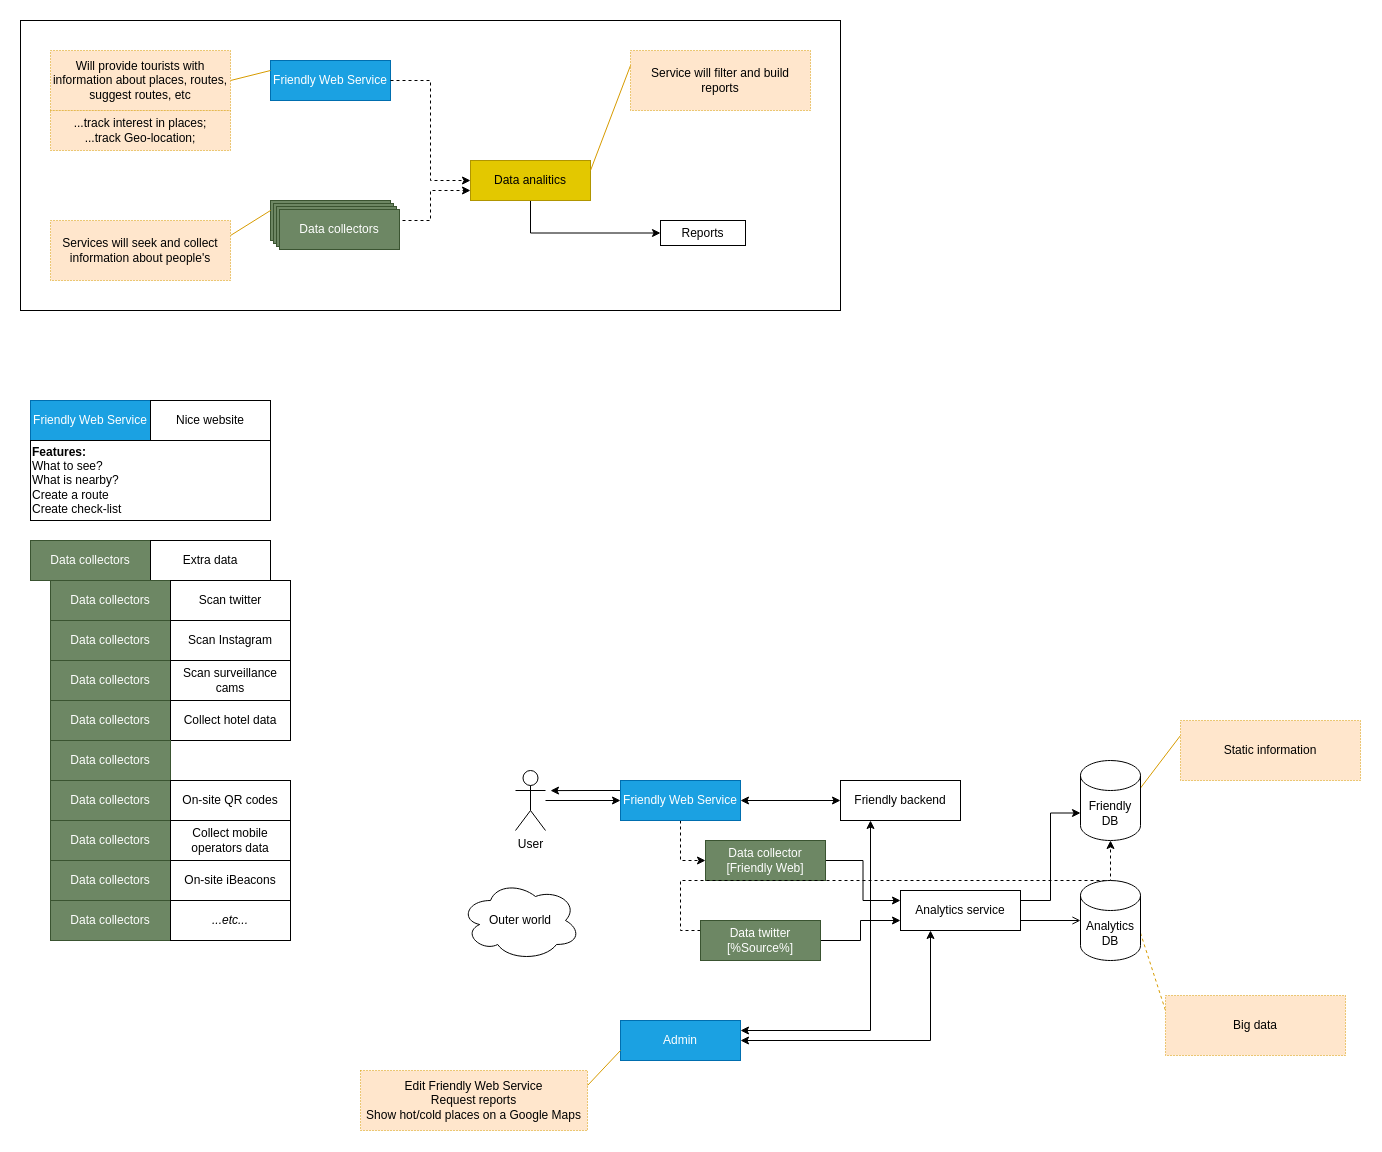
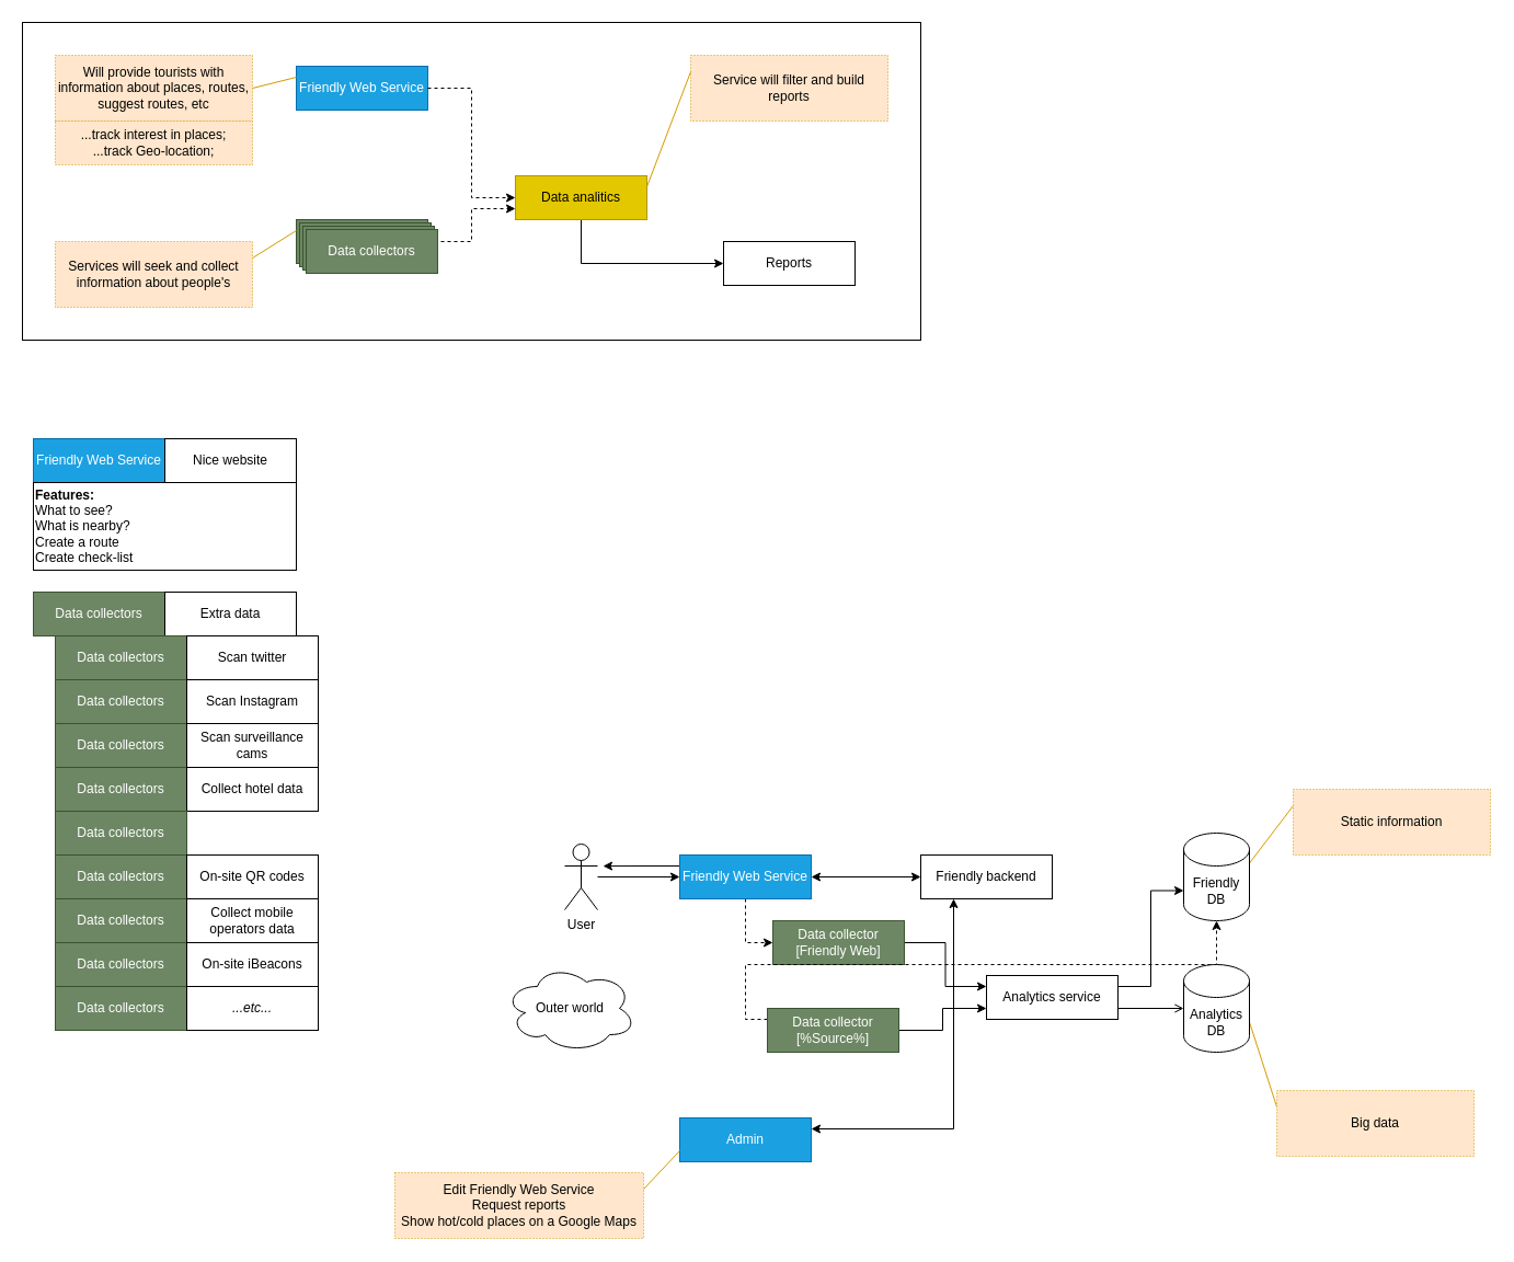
  <mxCell id="0" />
  <mxCell id="1" parent="0" />
  <mxCell id="2" value="" style="rounded=0;whiteSpace=wrap;html=1;fillColor=none;container=0;" parent="1" vertex="1"><mxGeometry x="20" y="20" width="820" height="290" as="geometry" /></mxCell>
  <mxCell id="3" value="Data collectors" style="rounded=0;whiteSpace=wrap;html=1;fillColor=#6d8764;strokeColor=#3A5431;fontColor=#ffffff;container=0;" parent="1" vertex="1"><mxGeometry x="270" y="200" width="120" height="40" as="geometry" /></mxCell>
  <mxCell id="4" value="Friendly Web Service " style="rounded=0;whiteSpace=wrap;html=1;fillColor=#1ba1e2;strokeColor=#006EAF;fontColor=#ffffff;container=0;" parent="1" vertex="1"><mxGeometry x="270" y="60" width="120" height="40" as="geometry" /></mxCell>
  <mxCell id="5" value="Data collectors" style="rounded=0;whiteSpace=wrap;html=1;fillColor=#6d8764;strokeColor=#3A5431;fontColor=#ffffff;container=0;" parent="1" vertex="1"><mxGeometry x="273" y="203" width="120" height="40" as="geometry" /></mxCell>
  <mxCell id="6" value="Data collectors" style="rounded=0;whiteSpace=wrap;html=1;fillColor=#6d8764;strokeColor=#3A5431;fontColor=#ffffff;container=0;" parent="1" vertex="1"><mxGeometry x="276" y="206" width="120" height="40" as="geometry" /></mxCell>
  <mxCell id="7" style="edgeStyle=orthogonalEdgeStyle;rounded=0;orthogonalLoop=1;jettySize=auto;html=1;entryX=0;entryY=0.75;entryDx=0;entryDy=0;dashed=1;" parent="1" source="3" target="10" edge="1"><mxGeometry relative="1" as="geometry" /></mxCell>
  <mxCell id="8" value="Data collectors" style="rounded=0;whiteSpace=wrap;html=1;fillColor=#6d8764;strokeColor=#3A5431;fontColor=#ffffff;container=0;" parent="1" vertex="1"><mxGeometry x="279" y="209" width="120" height="40" as="geometry" /></mxCell>
  <mxCell id="9" style="edgeStyle=orthogonalEdgeStyle;rounded=0;orthogonalLoop=1;jettySize=auto;html=1;exitX=0.5;exitY=1;exitDx=0;exitDy=0;entryX=0;entryY=0.5;entryDx=0;entryDy=0;" parent="1" source="10" target="60" edge="1"><mxGeometry relative="1" as="geometry" /></mxCell>
  <mxCell id="10" value="Data analitics" style="rounded=0;whiteSpace=wrap;html=1;fillColor=#e3c800;strokeColor=#B09500;fontColor=#000000;container=0;" parent="1" vertex="1"><mxGeometry x="470" y="160" width="120" height="40" as="geometry" /></mxCell>
  <mxCell id="11" style="edgeStyle=orthogonalEdgeStyle;rounded=0;orthogonalLoop=1;jettySize=auto;html=1;exitX=1;exitY=0.5;exitDx=0;exitDy=0;entryX=0;entryY=0.5;entryDx=0;entryDy=0;dashed=1;" parent="1" source="4" target="10" edge="1"><mxGeometry relative="1" as="geometry" /></mxCell>
  <mxCell id="12" style="rounded=0;orthogonalLoop=1;jettySize=auto;html=1;exitX=1;exitY=0.5;exitDx=0;exitDy=0;entryX=0;entryY=0.25;entryDx=0;entryDy=0;strokeColor=#D79B00;endArrow=none;endFill=0;" parent="1" source="13" target="4" edge="1"><mxGeometry relative="1" as="geometry" /></mxCell>
  <mxCell id="13" value="Will provide tourists with information about places, routes, suggest routes, etc" style="rounded=0;whiteSpace=wrap;html=1;dashed=1;dashPattern=1 2;fillColor=#ffe6cc;strokeColor=#d79b00;container=0;" parent="1" vertex="1"><mxGeometry x="50" y="50" width="180" height="60" as="geometry" /></mxCell>
  <mxCell id="14" value="&lt;div&gt;...track interest in places;&lt;/div&gt;&lt;div&gt;...track Geo-location;&lt;br&gt; &lt;/div&gt;" style="rounded=0;whiteSpace=wrap;html=1;dashed=1;dashPattern=1 2;fillColor=#ffe6cc;strokeColor=#d79b00;container=0;" parent="1" vertex="1"><mxGeometry x="50" y="110" width="180" height="40" as="geometry" /></mxCell>
  <mxCell id="15" style="rounded=0;orthogonalLoop=1;jettySize=auto;html=1;exitX=1;exitY=0.25;exitDx=0;exitDy=0;entryX=0;entryY=0.25;entryDx=0;entryDy=0;endArrow=none;endFill=0;strokeColor=#D79B00;" parent="1" source="16" target="3" edge="1"><mxGeometry relative="1" as="geometry" /></mxCell>
  <mxCell id="16" value="Services will seek and collect information about people's" style="rounded=0;whiteSpace=wrap;html=1;dashed=1;dashPattern=1 2;fillColor=#ffe6cc;strokeColor=#d79b00;container=0;" parent="1" vertex="1"><mxGeometry x="50" y="220" width="180" height="60" as="geometry" /></mxCell>
  <mxCell id="17" value="Service will filter and build reports" style="rounded=0;whiteSpace=wrap;html=1;dashed=1;dashPattern=1 2;fillColor=#ffe6cc;strokeColor=#d79b00;container=0;" parent="1" vertex="1"><mxGeometry x="630" y="50" width="180" height="60" as="geometry" /></mxCell>
  <mxCell id="18" style="rounded=0;orthogonalLoop=1;jettySize=auto;html=1;exitX=1;exitY=0.25;exitDx=0;exitDy=0;entryX=0;entryY=0.25;entryDx=0;entryDy=0;endArrow=none;endFill=0;strokeColor=#D79B00;" parent="1" source="10" target="17" edge="1"><mxGeometry relative="1" as="geometry" /></mxCell>
  <mxCell id="19" value="Friendly Web Service " style="rounded=0;whiteSpace=wrap;html=1;fillColor=#1ba1e2;strokeColor=#006EAF;fontColor=#ffffff;container=0;" parent="1" vertex="1"><mxGeometry x="30" y="400" width="120" height="40" as="geometry" /></mxCell>
  <mxCell id="20" value="Nice website" style="rounded=0;whiteSpace=wrap;html=1;" parent="1" vertex="1"><mxGeometry x="150" y="400" width="120" height="40" as="geometry" /></mxCell>
  <mxCell id="21" value="&lt;div align=&quot;left&quot;&gt;&lt;b&gt;Features:&lt;/b&gt;&lt;/div&gt;&lt;div align=&quot;left&quot;&gt;What to see?&lt;/div&gt;&lt;div align=&quot;left&quot;&gt;What is nearby?&lt;/div&gt;&lt;div align=&quot;left&quot;&gt;Create a route&lt;br&gt;&lt;/div&gt;&lt;div align=&quot;left&quot;&gt;Create check-list &lt;br&gt;&lt;/div&gt;" style="rounded=0;whiteSpace=wrap;html=1;align=left;" parent="1" vertex="1"><mxGeometry x="30" y="440" width="240" height="80" as="geometry" /></mxCell>
  <mxCell id="22" value="Data collectors" style="rounded=0;whiteSpace=wrap;html=1;fillColor=#6d8764;strokeColor=#3A5431;fontColor=#ffffff;container=0;" parent="1" vertex="1"><mxGeometry x="30" y="540" width="120" height="40" as="geometry" /></mxCell>
  <mxCell id="23" value="Extra data" style="rounded=0;whiteSpace=wrap;html=1;" parent="1" vertex="1"><mxGeometry x="150" y="540" width="120" height="40" as="geometry" /></mxCell>
  <mxCell id="24" value="Data collectors" style="rounded=0;whiteSpace=wrap;html=1;fillColor=#6d8764;strokeColor=#3A5431;fontColor=#ffffff;container=0;" parent="1" vertex="1"><mxGeometry x="50" y="580" width="120" height="40" as="geometry" /></mxCell>
  <mxCell id="25" value="Scan twitter" style="rounded=0;whiteSpace=wrap;html=1;" parent="1" vertex="1"><mxGeometry x="170" y="580" width="120" height="40" as="geometry" /></mxCell>
  <mxCell id="26" value="Data collectors" style="rounded=0;whiteSpace=wrap;html=1;fillColor=#6d8764;strokeColor=#3A5431;fontColor=#ffffff;container=0;" parent="1" vertex="1"><mxGeometry x="50" y="620" width="120" height="40" as="geometry" /></mxCell>
  <mxCell id="27" value="Scan Instagram" style="rounded=0;whiteSpace=wrap;html=1;" parent="1" vertex="1"><mxGeometry x="170" y="620" width="120" height="40" as="geometry" /></mxCell>
  <mxCell id="28" value="Data collectors" style="rounded=0;whiteSpace=wrap;html=1;fillColor=#6d8764;strokeColor=#3A5431;fontColor=#ffffff;container=0;" parent="1" vertex="1"><mxGeometry x="50" y="660" width="120" height="40" as="geometry" /></mxCell>
  <mxCell id="29" value="Scan surveillance cams" style="rounded=0;whiteSpace=wrap;html=1;" parent="1" vertex="1"><mxGeometry x="170" y="660" width="120" height="40" as="geometry" /></mxCell>
  <mxCell id="30" value="Data collectors" style="rounded=0;whiteSpace=wrap;html=1;fillColor=#6d8764;strokeColor=#3A5431;fontColor=#ffffff;container=0;" parent="1" vertex="1"><mxGeometry x="50" y="700" width="120" height="40" as="geometry" /></mxCell>
  <mxCell id="31" value="Collect hotel data" style="rounded=0;whiteSpace=wrap;html=1;" parent="1" vertex="1"><mxGeometry x="170" y="700" width="120" height="40" as="geometry" /></mxCell>
  <mxCell id="32" value="Data collectors" style="rounded=0;whiteSpace=wrap;html=1;fillColor=#6d8764;strokeColor=#3A5431;fontColor=#ffffff;container=0;" parent="1" vertex="1"><mxGeometry x="50" y="740" width="120" height="40" as="geometry" /></mxCell>
  <mxCell id="33" value="Data collectors" style="rounded=0;whiteSpace=wrap;html=1;fillColor=#6d8764;strokeColor=#3A5431;fontColor=#ffffff;container=0;" parent="1" vertex="1"><mxGeometry x="50" y="900" width="120" height="40" as="geometry" /></mxCell>
  <mxCell id="34" value="&lt;i&gt;...etc...&lt;/i&gt;" style="rounded=0;whiteSpace=wrap;html=1;" parent="1" vertex="1"><mxGeometry x="170" y="900" width="120" height="40" as="geometry" /></mxCell>
  <mxCell id="35" style="edgeStyle=orthogonalEdgeStyle;rounded=0;orthogonalLoop=1;jettySize=auto;html=1;exitX=0.5;exitY=1;exitDx=0;exitDy=0;entryX=0;entryY=0.5;entryDx=0;entryDy=0;dashed=1;" parent="1" source="38" target="40" edge="1"><mxGeometry relative="1" as="geometry" /></mxCell>
  <mxCell id="36" style="edgeStyle=orthogonalEdgeStyle;rounded=0;orthogonalLoop=1;jettySize=auto;html=1;exitX=0;exitY=0.25;exitDx=0;exitDy=0;" parent="1" source="38" edge="1"><mxGeometry relative="1" as="geometry"><mxPoint x="550" y="790.111" as="targetPoint" /></mxGeometry></mxCell>
  <mxCell id="37" style="edgeStyle=orthogonalEdgeStyle;rounded=0;orthogonalLoop=1;jettySize=auto;html=1;exitX=1;exitY=0.5;exitDx=0;exitDy=0;entryX=0;entryY=0.5;entryDx=0;entryDy=0;startArrow=classic;startFill=1;" parent="1" source="38" target="41" edge="1"><mxGeometry relative="1" as="geometry" /></mxCell>
  <mxCell id="38" value="Friendly Web Service " style="rounded=0;whiteSpace=wrap;html=1;fillColor=#1ba1e2;strokeColor=#006EAF;fontColor=#ffffff;container=0;" parent="1" vertex="1"><mxGeometry x="620" y="780" width="120" height="40" as="geometry" /></mxCell>
  <mxCell id="39" style="edgeStyle=orthogonalEdgeStyle;rounded=0;orthogonalLoop=1;jettySize=auto;html=1;exitX=1;exitY=0.5;exitDx=0;exitDy=0;entryX=0;entryY=0.25;entryDx=0;entryDy=0;" parent="1" source="40" target="44" edge="1"><mxGeometry relative="1" as="geometry" /></mxCell>
  <mxCell id="40" value="&lt;div&gt;Data collector&lt;/div&gt;&lt;div&gt;[Friendly Web]&lt;br&gt;&lt;/div&gt;" style="rounded=0;whiteSpace=wrap;html=1;fillColor=#6d8764;strokeColor=#3A5431;fontColor=#ffffff;container=0;" parent="1" vertex="1"><mxGeometry x="705" y="840" width="120" height="40" as="geometry" /></mxCell>
  <mxCell id="41" value="Friendly backend" style="rounded=0;whiteSpace=wrap;html=1;" parent="1" vertex="1"><mxGeometry x="840" y="780" width="120" height="40" as="geometry" /></mxCell>
  <mxCell id="42" style="edgeStyle=orthogonalEdgeStyle;rounded=0;orthogonalLoop=1;jettySize=auto;html=1;exitX=1;exitY=0.75;exitDx=0;exitDy=0;entryX=0;entryY=0.5;entryDx=0;entryDy=0;entryPerimeter=0;endArrow=open;" parent="1" source="44" target="57" edge="1"><mxGeometry relative="1" as="geometry" /></mxCell>
  <mxCell id="43" style="edgeStyle=orthogonalEdgeStyle;rounded=0;orthogonalLoop=1;jettySize=auto;html=1;exitX=1;exitY=0.25;exitDx=0;exitDy=0;entryX=0;entryY=0;entryDx=0;entryDy=52.5;entryPerimeter=0;" parent="1" source="44" target="55" edge="1"><mxGeometry relative="1" as="geometry" /></mxCell>
  <mxCell id="44" value="Analytics service" style="rounded=0;whiteSpace=wrap;html=1;" parent="1" vertex="1"><mxGeometry x="900" y="890" width="120" height="40" as="geometry" /></mxCell>
  <mxCell id="45" style="edgeStyle=orthogonalEdgeStyle;rounded=0;orthogonalLoop=1;jettySize=auto;html=1;exitX=0;exitY=0.25;exitDx=0;exitDy=0;dashed=1;" parent="1" source="47" target="55" edge="1"><mxGeometry relative="1" as="geometry" /></mxCell>
  <mxCell id="46" style="edgeStyle=orthogonalEdgeStyle;rounded=0;orthogonalLoop=1;jettySize=auto;html=1;entryX=0;entryY=0.75;entryDx=0;entryDy=0;" parent="1" source="47" target="44" edge="1"><mxGeometry relative="1" as="geometry" /></mxCell>
- <mxCell id="47" value="&lt;div&gt;Data twitter&lt;/div&gt;&lt;div&gt;[%Source%]&lt;/div&gt;" style="rounded=0;whiteSpace=wrap;html=1;fillColor=#6d8764;strokeColor=#3A5431;fontColor=#ffffff;container=0;" parent="1" vertex="1"><mxGeometry x="700" y="920" width="120" height="40" as="geometry" /></mxCell>
+ <mxCell id="47" value="&lt;div&gt;Data collector&lt;/div&gt;&lt;div&gt;[%Source%]&lt;/div&gt;" style="rounded=0;whiteSpace=wrap;html=1;fillColor=#6d8764;strokeColor=#3A5431;fontColor=#ffffff;container=0;" parent="1" vertex="1"><mxGeometry x="700" y="920" width="120" height="40" as="geometry" /></mxCell>
  <mxCell id="48" value="Outer world" style="ellipse;shape=cloud;whiteSpace=wrap;html=1;" parent="1" vertex="1"><mxGeometry x="460" y="880" width="120" height="80" as="geometry" /></mxCell>
  <mxCell id="49" style="edgeStyle=orthogonalEdgeStyle;rounded=0;orthogonalLoop=1;jettySize=auto;html=1;entryX=0;entryY=0.5;entryDx=0;entryDy=0;" parent="1" source="50" target="38" edge="1"><mxGeometry relative="1" as="geometry" /></mxCell>
  <mxCell id="50" value="User" style="shape=umlActor;verticalLabelPosition=bottom;verticalAlign=top;html=1;outlineConnect=0;" parent="1" vertex="1"><mxGeometry x="515" y="770" width="30" height="60" as="geometry" /></mxCell>
  <mxCell id="51" style="edgeStyle=orthogonalEdgeStyle;rounded=0;orthogonalLoop=1;jettySize=auto;html=1;exitX=1;exitY=0.25;exitDx=0;exitDy=0;entryX=0.25;entryY=1;entryDx=0;entryDy=0;startArrow=classic;startFill=1;" parent="1" source="53" target="41" edge="1"><mxGeometry relative="1" as="geometry" /></mxCell>
- <mxCell id="52" style="edgeStyle=orthogonalEdgeStyle;rounded=0;orthogonalLoop=1;jettySize=auto;html=1;exitX=1;exitY=0.5;exitDx=0;exitDy=0;entryX=0.25;entryY=1;entryDx=0;entryDy=0;startArrow=classic;startFill=1;" parent="1" source="53" target="44" edge="1"><mxGeometry relative="1" as="geometry" /></mxCell>
  <mxCell id="53" value="Admin" style="rounded=0;whiteSpace=wrap;html=1;fillColor=#1ba1e2;strokeColor=#006EAF;fontColor=#ffffff;container=0;" parent="1" vertex="1"><mxGeometry x="620" y="1020" width="120" height="40" as="geometry" /></mxCell>
  <mxCell id="54" style="rounded=0;orthogonalLoop=1;jettySize=auto;html=1;exitX=1;exitY=0;exitDx=0;exitDy=27.5;exitPerimeter=0;entryX=0;entryY=0.25;entryDx=0;entryDy=0;endArrow=none;endFill=0;strokeColor=#D79B00;" edge="1" parent="1" source="55" target="62"><mxGeometry relative="1" as="geometry" /></mxCell>
  <mxCell id="55" value="&lt;div&gt;Friendly&lt;/div&gt;&lt;div&gt;DB&lt;br&gt;&lt;/div&gt;" style="shape=cylinder3;whiteSpace=wrap;html=1;boundedLbl=1;backgroundOutline=1;size=15;" parent="1" vertex="1"><mxGeometry x="1080" y="760" width="60" height="80" as="geometry" /></mxCell>
- <mxCell id="56" style="rounded=0;orthogonalLoop=1;jettySize=auto;html=1;exitX=1;exitY=0;exitDx=0;exitDy=52.5;exitPerimeter=0;entryX=0;entryY=0.25;entryDx=0;entryDy=0;endArrow=none;endFill=0;strokeColor=#D79B00;dashed=1;" edge="1" parent="1" source="57" target="61"><mxGeometry relative="1" as="geometry" /></mxCell>
+ <mxCell id="56" style="rounded=0;orthogonalLoop=1;jettySize=auto;html=1;exitX=1;exitY=0;exitDx=0;exitDy=52.5;exitPerimeter=0;entryX=0;entryY=0.25;entryDx=0;entryDy=0;endArrow=none;endFill=0;strokeColor=#D79B00;" edge="1" parent="1" source="57" target="61"><mxGeometry relative="1" as="geometry" /></mxCell>
  <mxCell id="57" value="&lt;div&gt;Analytics&lt;/div&gt;&lt;div&gt;DB&lt;br&gt; &lt;/div&gt;" style="shape=cylinder3;whiteSpace=wrap;html=1;boundedLbl=1;backgroundOutline=1;size=15;" parent="1" vertex="1"><mxGeometry x="1080" y="880" width="60" height="80" as="geometry" /></mxCell>
  <mxCell id="58" style="rounded=0;orthogonalLoop=1;jettySize=auto;html=1;exitX=1;exitY=0.25;exitDx=0;exitDy=0;entryX=0;entryY=0.75;entryDx=0;entryDy=0;strokeColor=#D79B00;endArrow=none;endFill=0;" parent="1" source="59" target="53" edge="1"><mxGeometry relative="1" as="geometry" /></mxCell>
  <mxCell id="59" value="&lt;div&gt;Edit Friendly Web Service&lt;/div&gt;&lt;div&gt;Request reports&lt;/div&gt;&lt;div&gt;Show hot/cold places on a Google Maps&lt;br&gt;&lt;/div&gt;" style="rounded=0;whiteSpace=wrap;html=1;dashed=1;dashPattern=1 2;fillColor=#ffe6cc;strokeColor=#d79b00;container=0;" parent="1" vertex="1"><mxGeometry x="360" y="1070" width="227" height="60" as="geometry" /></mxCell>
- <mxCell id="60" value="Reports" style="rounded=0;whiteSpace=wrap;html=1;" parent="1" vertex="1"><mxGeometry x="660" y="220" width="85" height="25" as="geometry" /></mxCell>
+ <mxCell id="60" value="Reports" style="rounded=0;whiteSpace=wrap;html=1;" parent="1" vertex="1"><mxGeometry x="660" y="220" width="120" height="40" as="geometry" /></mxCell>
  <mxCell id="61" value="Big data" style="rounded=0;whiteSpace=wrap;html=1;dashed=1;dashPattern=1 2;fillColor=#ffe6cc;strokeColor=#d79b00;container=0;" vertex="1" parent="1"><mxGeometry x="1165" y="995" width="180" height="60" as="geometry" /></mxCell>
  <mxCell id="62" value="Static information" style="rounded=0;whiteSpace=wrap;html=1;dashed=1;dashPattern=1 2;fillColor=#ffe6cc;strokeColor=#d79b00;container=0;" vertex="1" parent="1"><mxGeometry x="1180" y="720" width="180" height="60" as="geometry" /></mxCell>
  <mxCell id="63" value="Data collectors" style="rounded=0;whiteSpace=wrap;html=1;fillColor=#6d8764;strokeColor=#3A5431;fontColor=#ffffff;container=0;" vertex="1" parent="1"><mxGeometry x="50" y="780" width="120" height="40" as="geometry" /></mxCell>
  <mxCell id="64" value="On-site QR codes" style="rounded=0;whiteSpace=wrap;html=1;" vertex="1" parent="1"><mxGeometry x="170" y="780" width="120" height="40" as="geometry" /></mxCell>
  <mxCell id="65" value="Data collectors" style="rounded=0;whiteSpace=wrap;html=1;fillColor=#6d8764;strokeColor=#3A5431;fontColor=#ffffff;container=0;" vertex="1" parent="1"><mxGeometry x="50" y="820" width="120" height="40" as="geometry" /></mxCell>
  <mxCell id="66" value="Collect mobile operators data" style="rounded=0;whiteSpace=wrap;html=1;" vertex="1" parent="1"><mxGeometry x="170" y="820" width="120" height="40" as="geometry" /></mxCell>
  <mxCell id="67" value="Data collectors" style="rounded=0;whiteSpace=wrap;html=1;fillColor=#6d8764;strokeColor=#3A5431;fontColor=#ffffff;container=0;" vertex="1" parent="1"><mxGeometry x="50" y="860" width="120" height="40" as="geometry" /></mxCell>
  <mxCell id="68" value="On-site iBeacons " style="rounded=0;whiteSpace=wrap;html=1;" vertex="1" parent="1"><mxGeometry x="170" y="860" width="120" height="40" as="geometry" /></mxCell>
